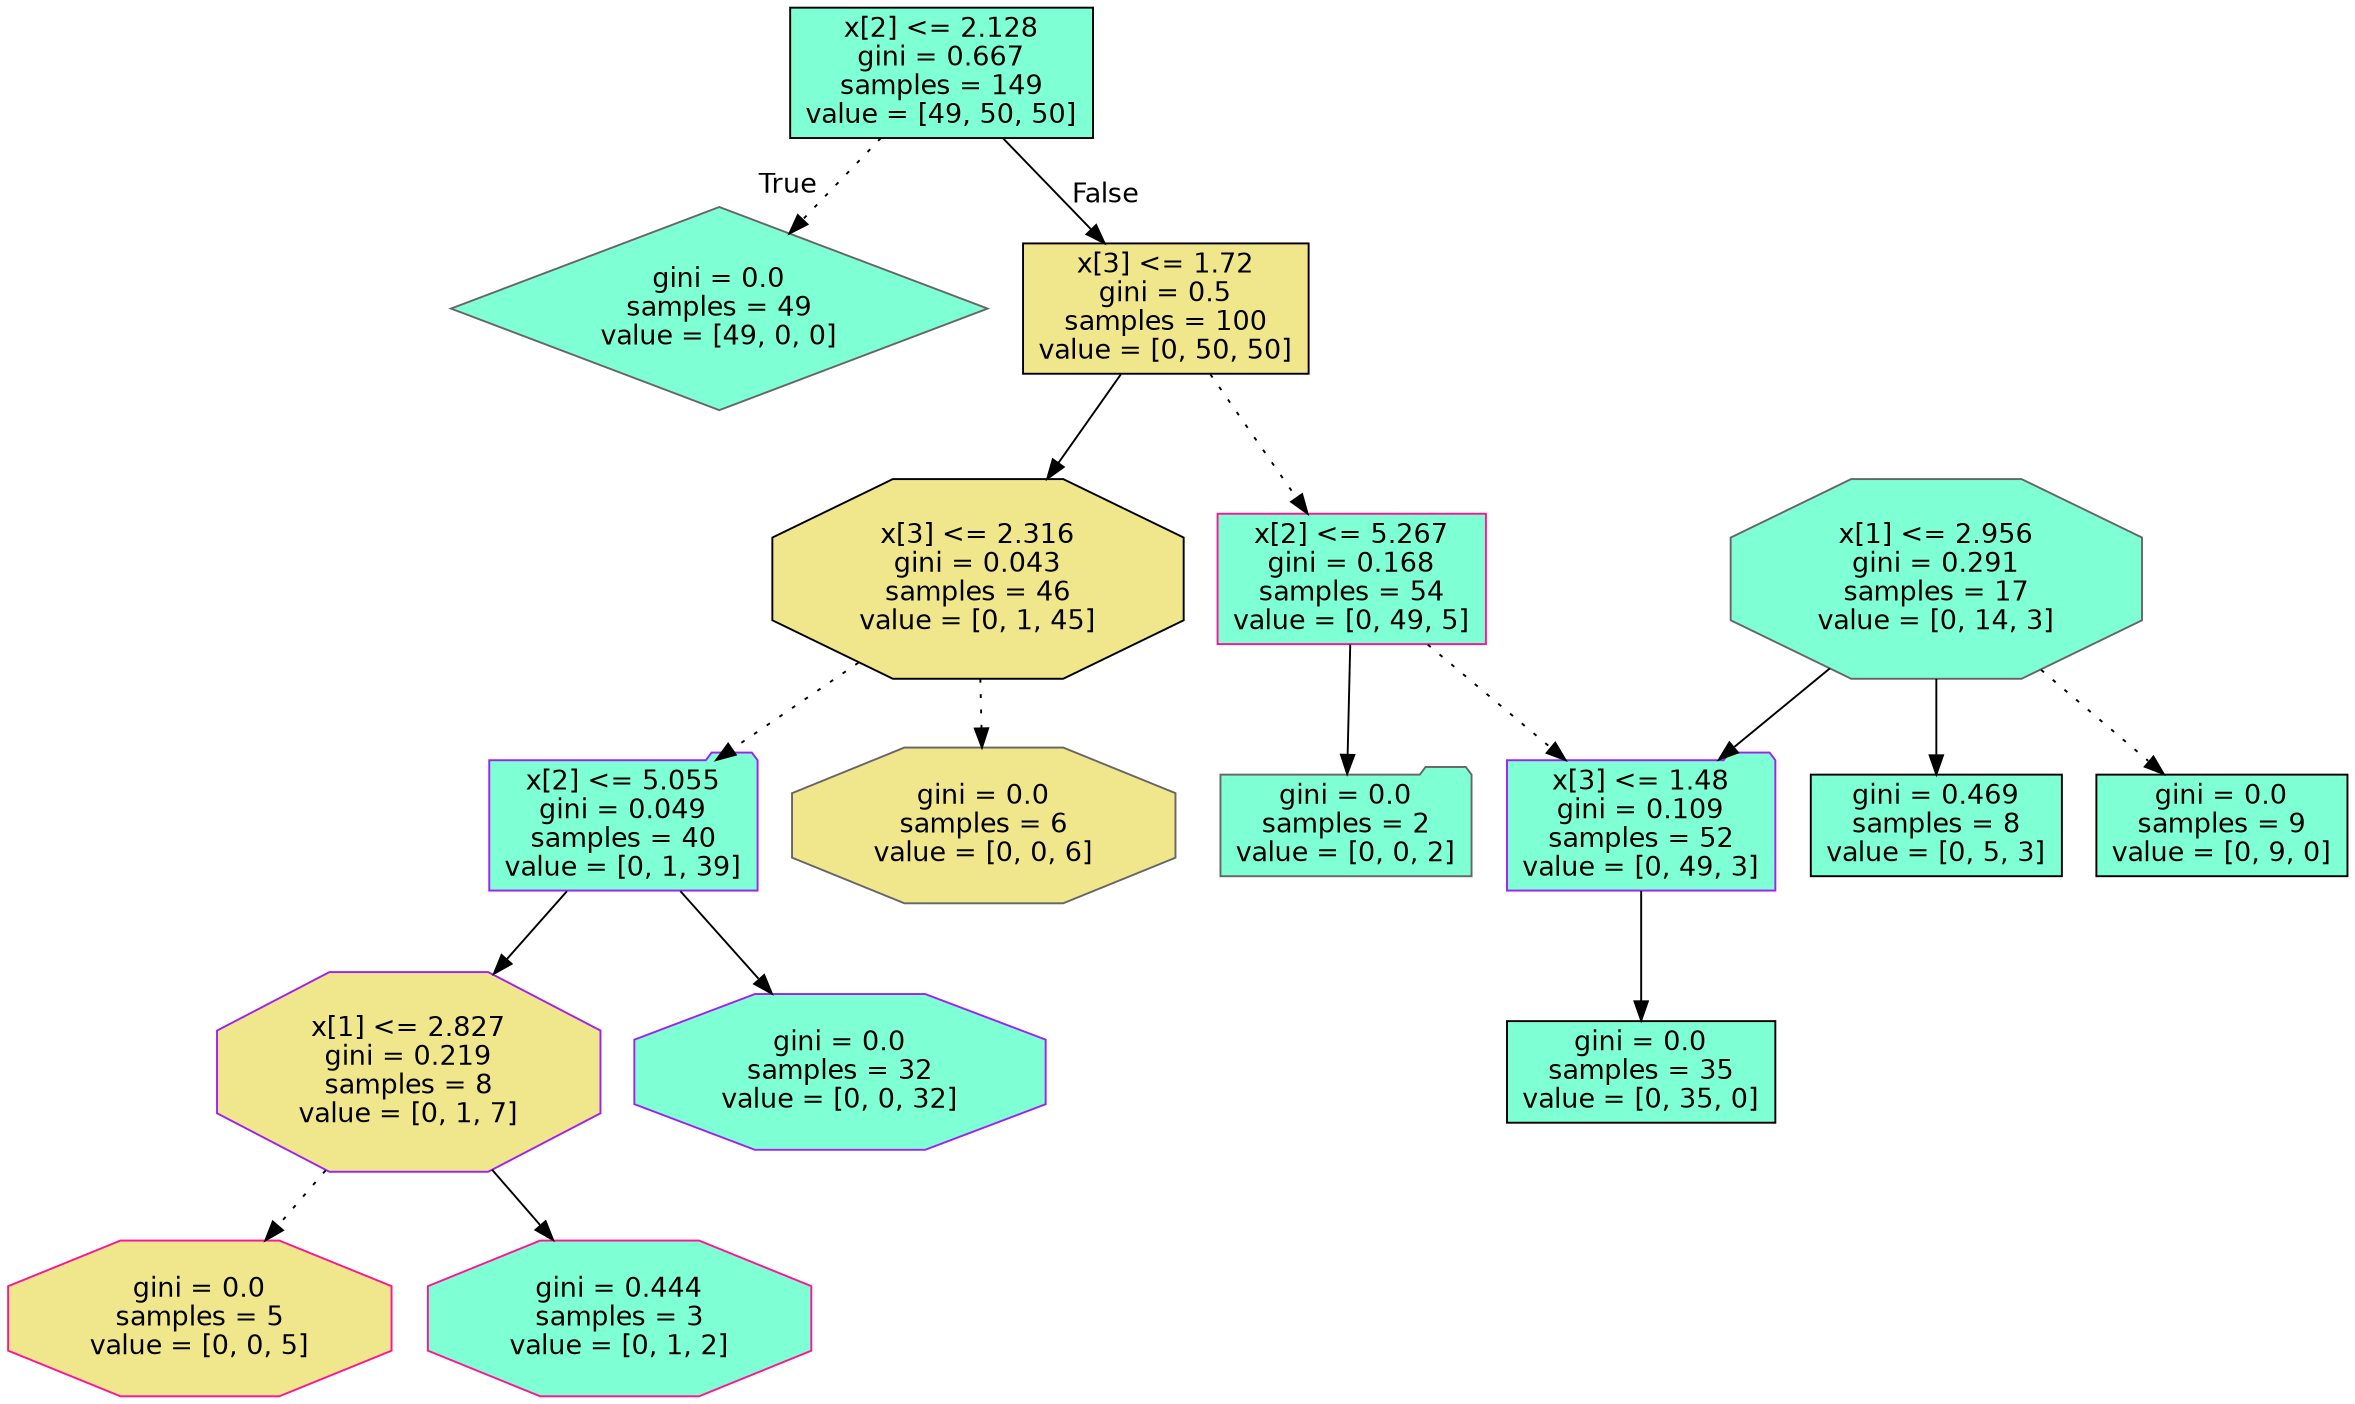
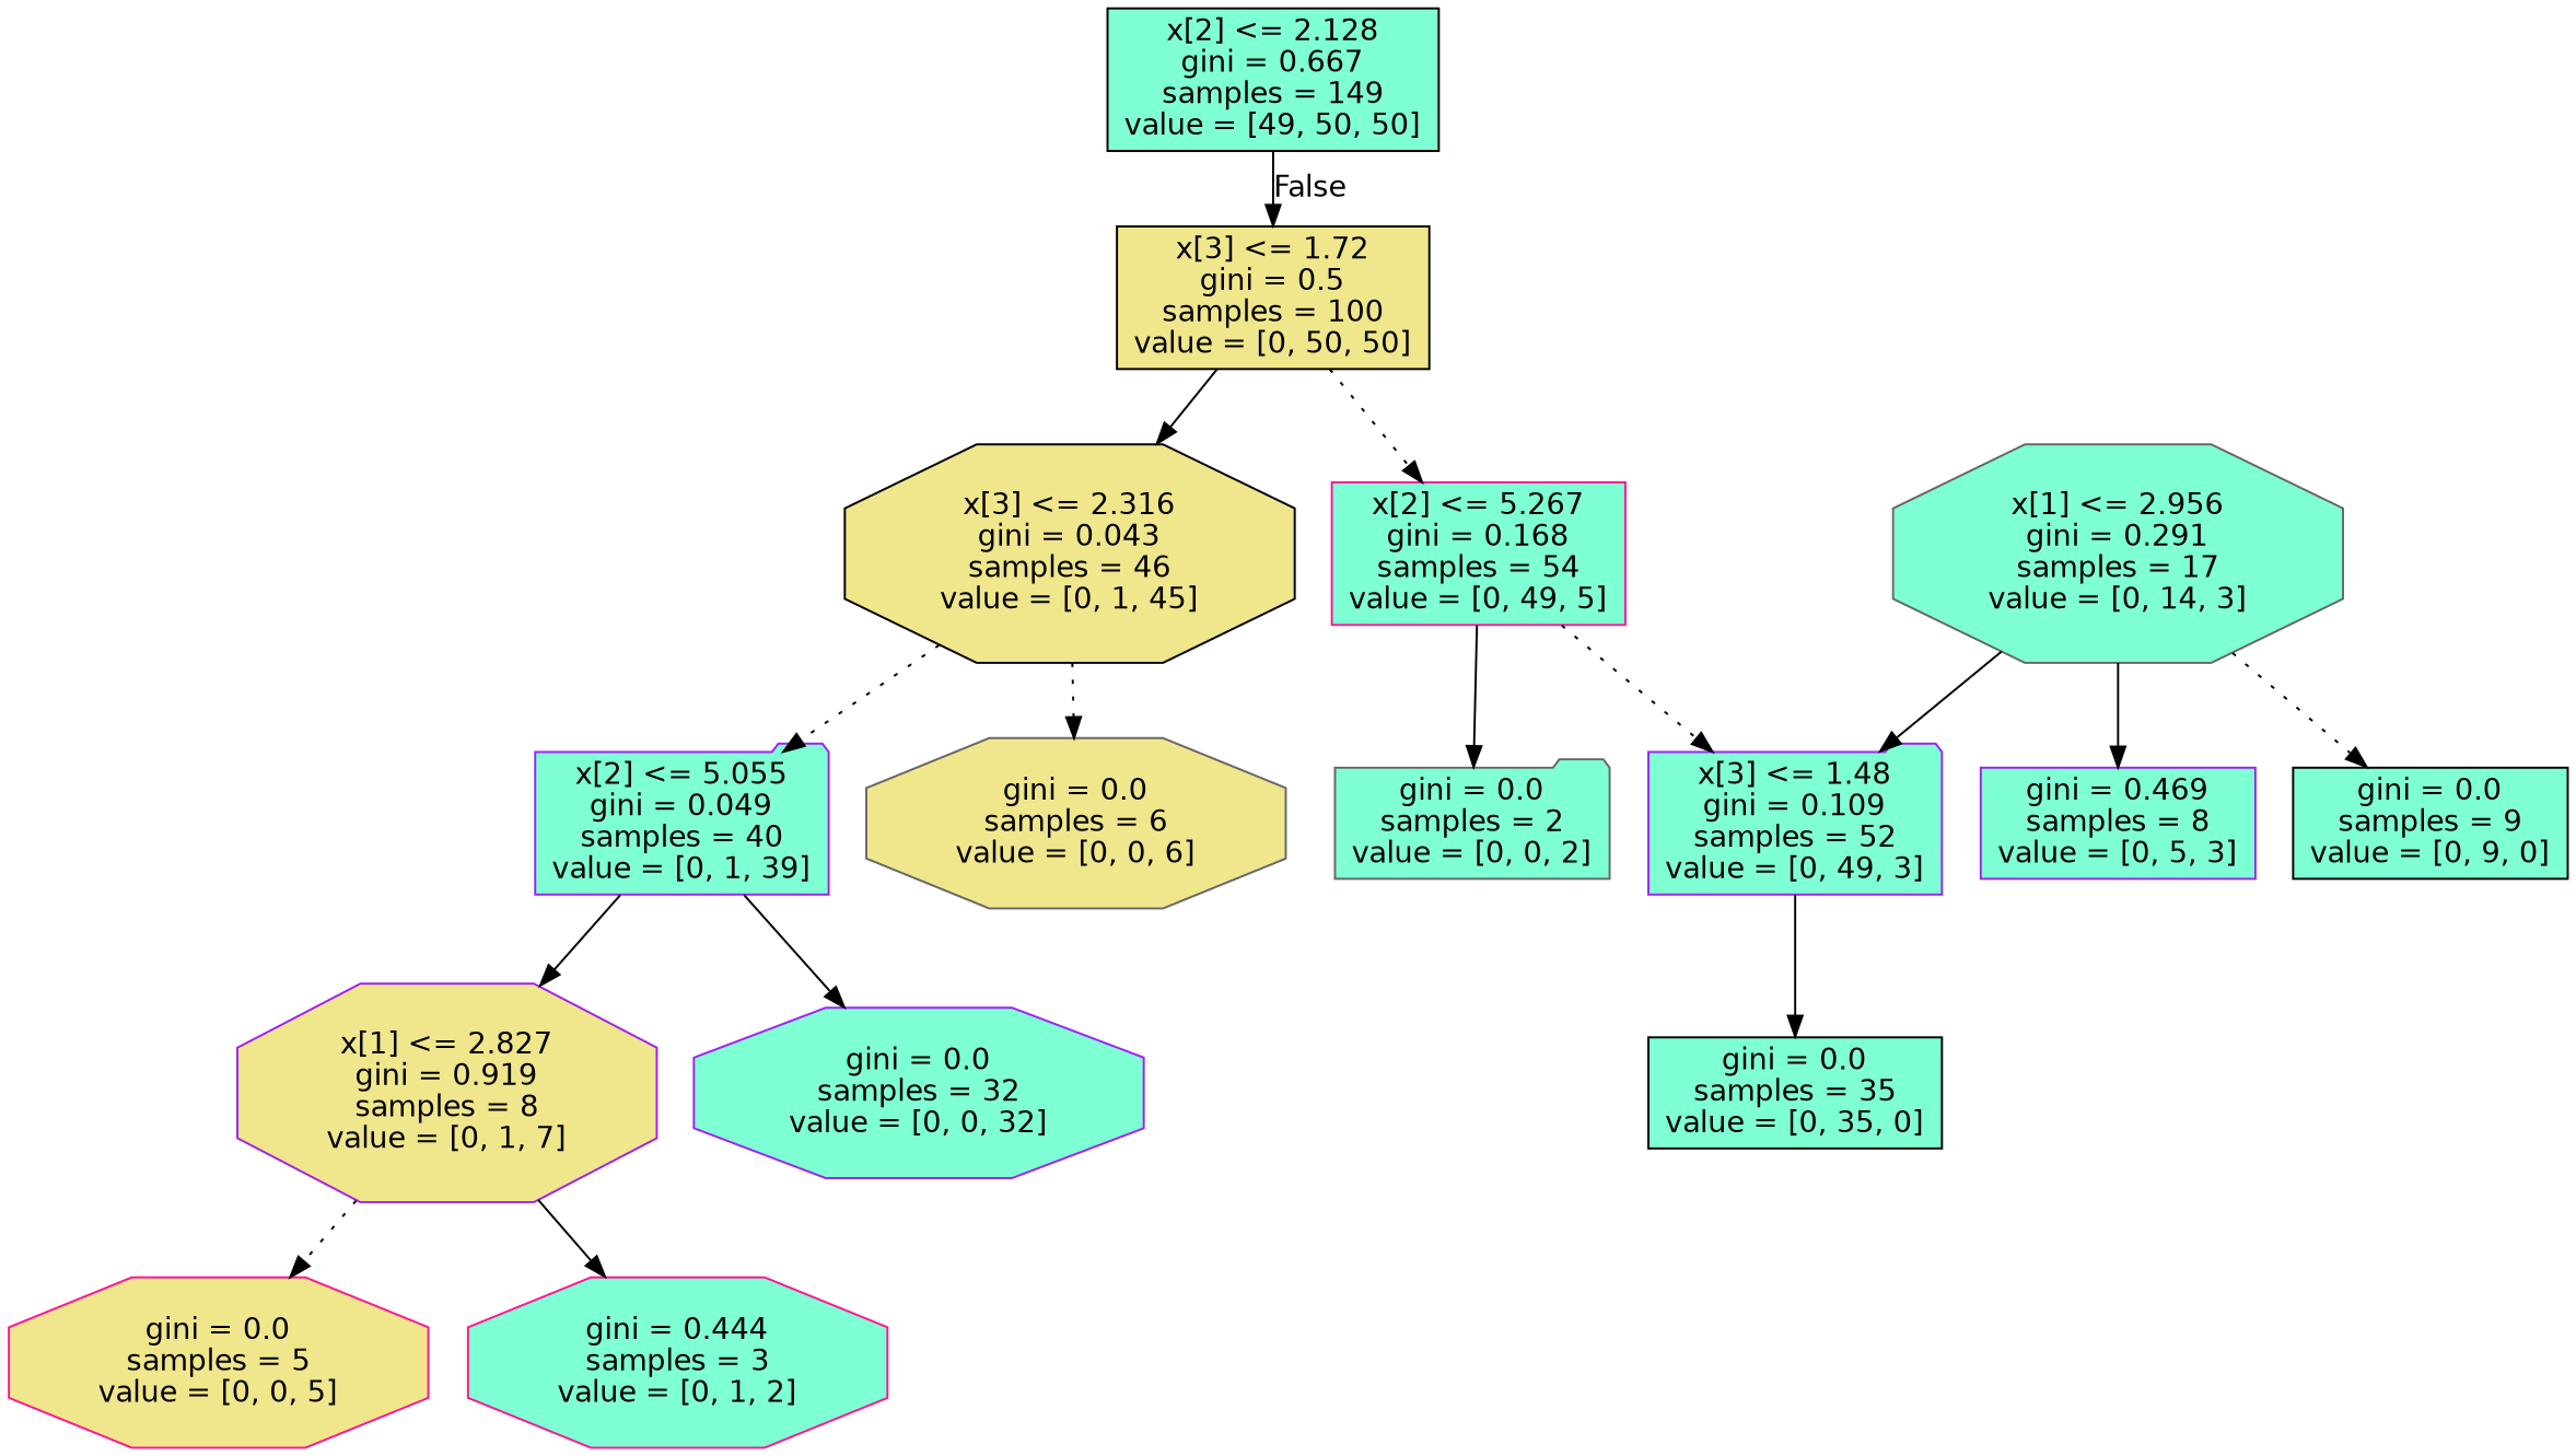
  digraph {
    node [color=black fillcolor=aquamarine fontname=helvetica shape=octagon style=filled]
    edge [fontname=helvetica style=solid]
    n1 [label="x[2] <= 2.128\ngini = 0.667\nsamples = 149\nvalue = [49, 50, 50]" shape=box]
-   n2 [color=gray40 label="gini = 0.0\nsamples = 49\nvalue = [49, 0, 0]" shape=diamond]
    n3 [fillcolor=khaki label="x[3] <= 1.72\ngini = 0.5\nsamples = 100\nvalue = [0, 50, 50]" shape=box]
    n4 [color=deeppink label="x[2] <= 5.267\ngini = 0.168\nsamples = 54\nvalue = [0, 49, 5]" shape=box]
    n5 [fillcolor=khaki label="x[3] <= 2.316\ngini = 0.043\nsamples = 46\nvalue = [0, 1, 45]"]
    n6 [color=purple label="x[3] <= 1.48\ngini = 0.109\nsamples = 52\nvalue = [0, 49, 3]" shape=folder]
    n7 [color=gray40 label="gini = 0.0\nsamples = 2\nvalue = [0, 0, 2]" shape=folder]
    n8 [color=purple label="x[2] <= 5.055\ngini = 0.049\nsamples = 40\nvalue = [0, 1, 39]" shape=folder]
    n9 [color=gray40 fillcolor=khaki label="gini = 0.0\nsamples = 6\nvalue = [0, 0, 6]"]
    n10 [label="gini = 0.0\nsamples = 35\nvalue = [0, 35, 0]" shape=box]
    n11 [color=gray40 label="x[1] <= 2.956\ngini = 0.291\nsamples = 17\nvalue = [0, 14, 3]"]
-   n12 [label="gini = 0.469\nsamples = 8\nvalue = [0, 5, 3]" shape=box]
+   n12 [color=purple label="gini = 0.469\nsamples = 8\nvalue = [0, 5, 3]" shape=box]
    n13 [label="gini = 0.0\nsamples = 9\nvalue = [0, 9, 0]" shape=box]
-   n14 [color=purple fillcolor=khaki label="x[1] <= 2.827\ngini = 0.219\nsamples = 8\nvalue = [0, 1, 7]"]
+   n14 [color=purple fillcolor=khaki label="x[1] <= 2.827\ngini = 0.919\nsamples = 8\nvalue = [0, 1, 7]"]
    n15 [color=purple label="gini = 0.0\nsamples = 32\nvalue = [0, 0, 32]"]
    n16 [color=deeppink fillcolor=khaki label="gini = 0.0\nsamples = 5\nvalue = [0, 0, 5]"]
    n17 [color=deeppink label="gini = 0.444\nsamples = 3\nvalue = [0, 1, 2]"]
-   n1 -> n2 [headlabel=True labelangle=45 labeldistance=2.5 style=dotted]
    n1 -> n3 [headlabel=False labelangle=-45 labeldistance=2.5]
    n3 -> n4 [style=dotted]
    n3 -> n5
    n4 -> n6 [style=dotted]
    n4 -> n7
    n5 -> n8 [style=dotted]
    n5 -> n9 [style=dotted]
    n6 -> n10
    n8 -> n14
    n8 -> n15
    n11 -> n6
    n11 -> n12
    n11 -> n13 [style=dotted]
    n14 -> n16 [style=dotted]
    n14 -> n17
  }
